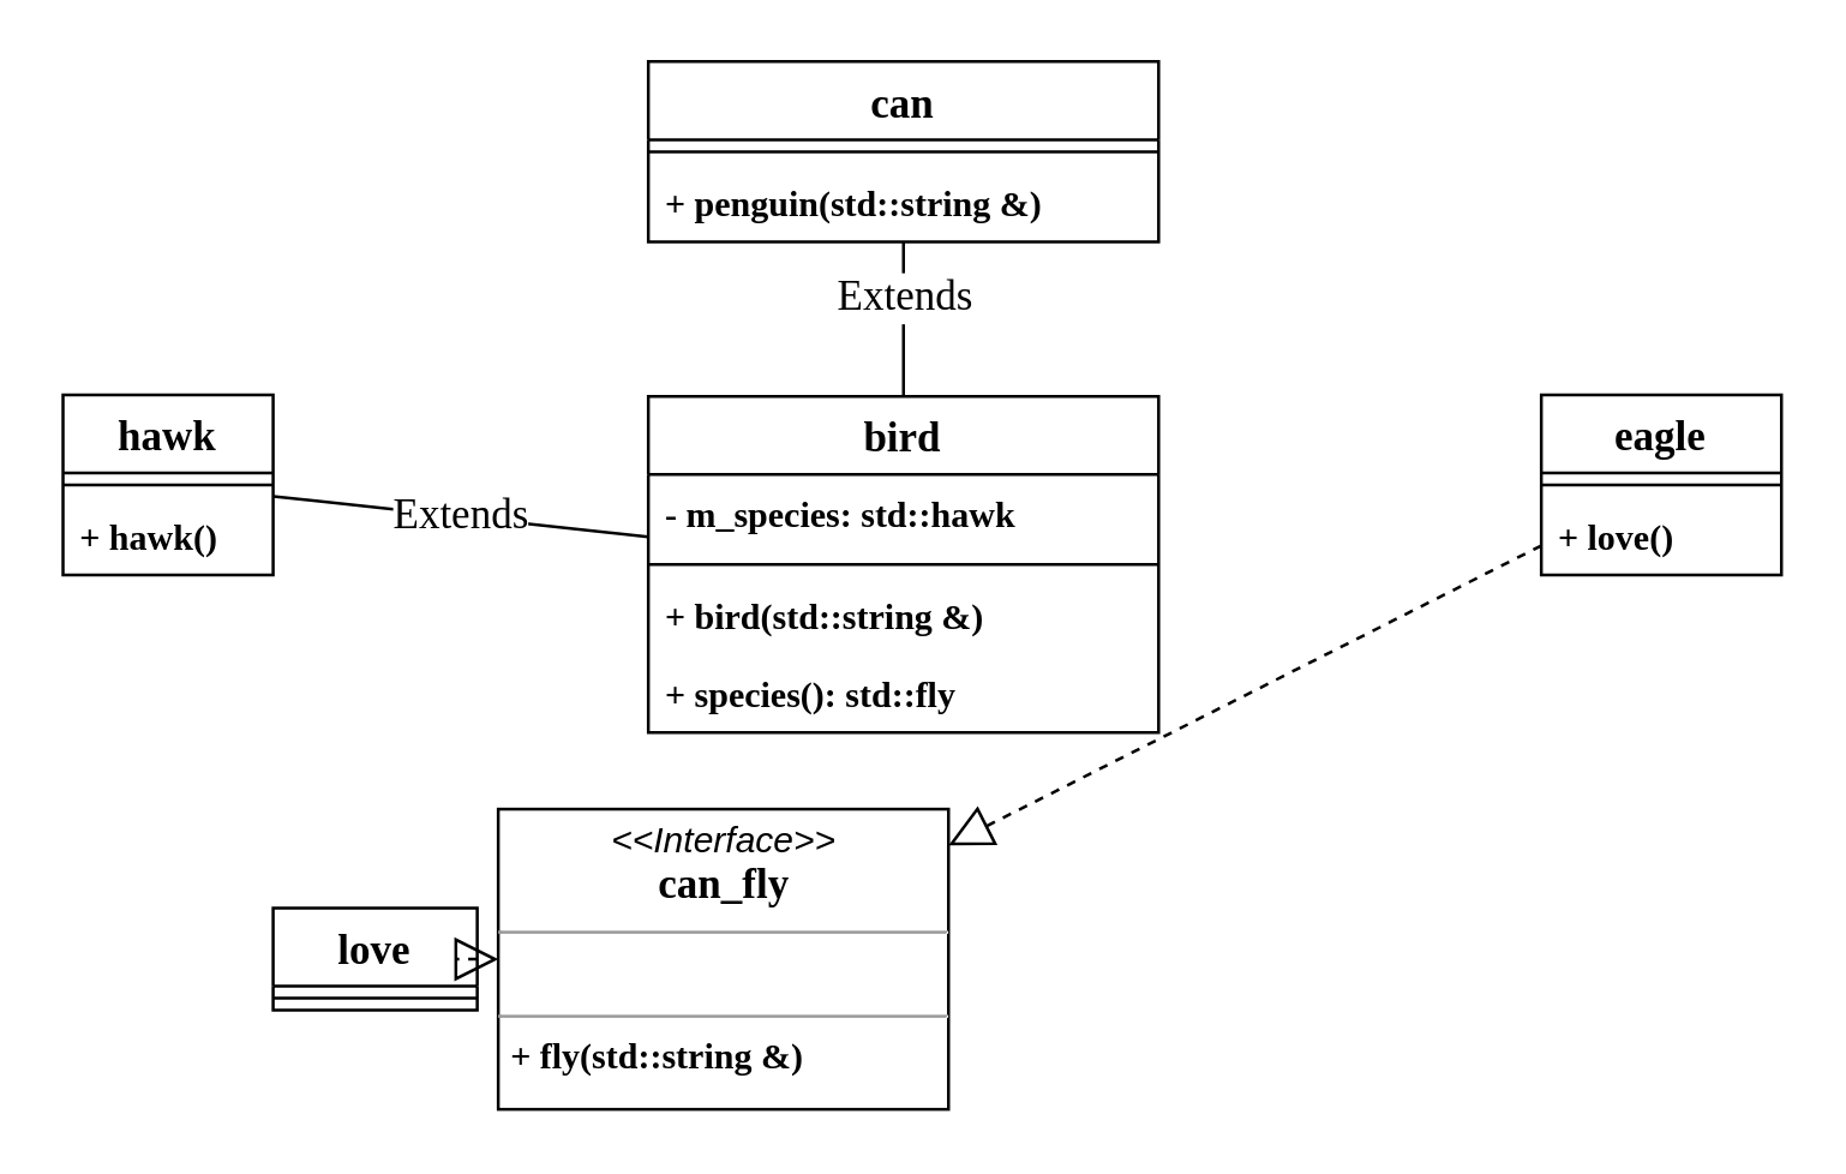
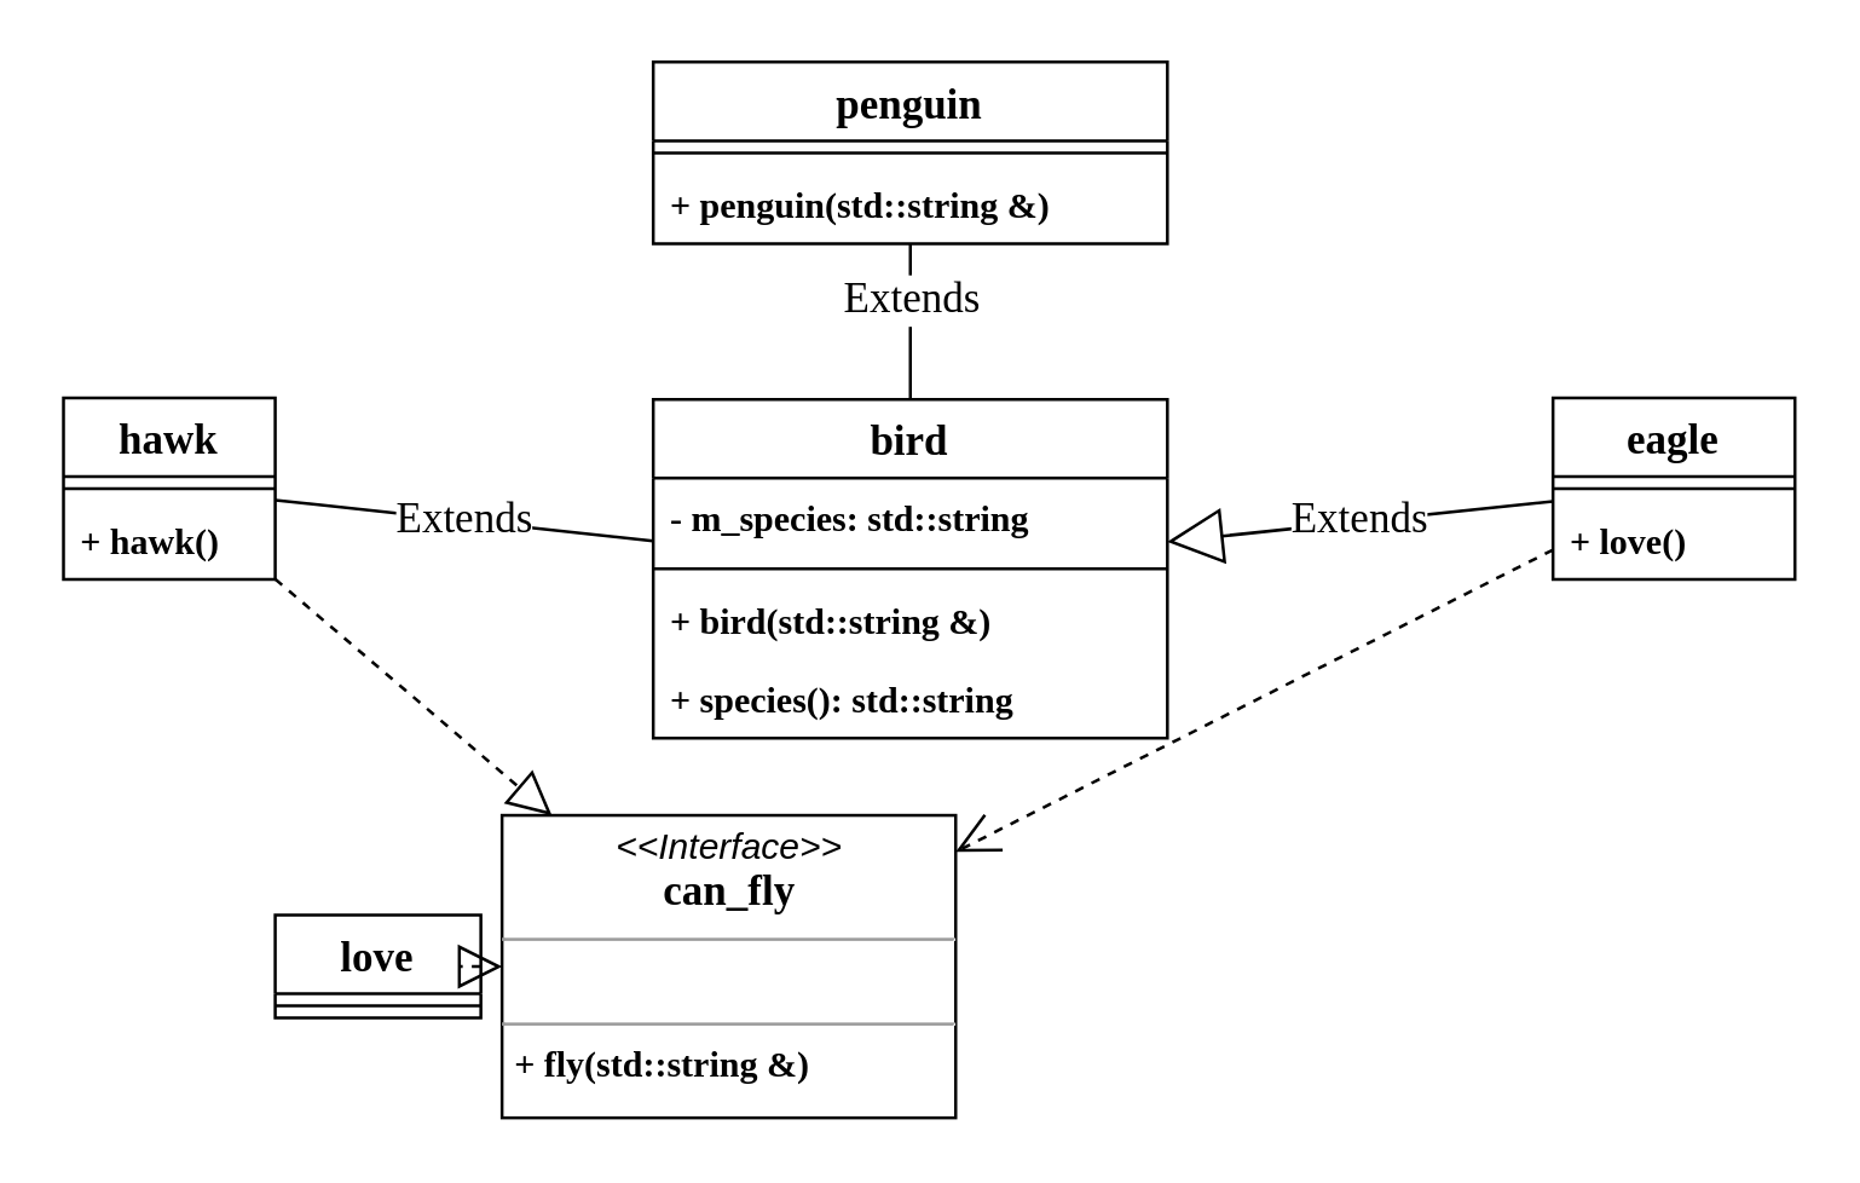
  <mxCell id="0" />
  <mxCell id="1" parent="0" />
  <mxCell id="2" value="bird" style="swimlane;fontStyle=1;align=center;verticalAlign=middle;childLayout=stackLayout;horizontal=1;startSize=26;horizontalStack=0;resizeParent=1;resizeParentMax=0;resizeLast=0;collapsible=1;marginBottom=0;fontFamily=Consolas;fontSize=14;" parent="1" vertex="1"><mxGeometry x="215.5" y="131.5" width="170" height="112" as="geometry" /></mxCell>
- <mxCell id="3" value="- m_species: std::hawk" style="text;strokeColor=none;fillColor=none;align=left;verticalAlign=top;spacingLeft=4;spacingRight=4;overflow=hidden;rotatable=0;points=[[0,0.5],[1,0.5]];portConstraint=eastwest;fontFamily=Consolas;fontStyle=1" parent="2" vertex="1"><mxGeometry y="26" width="170" height="26" as="geometry" /></mxCell>
+ <mxCell id="3" value="- m_species: std::string" style="text;strokeColor=none;fillColor=none;align=left;verticalAlign=top;spacingLeft=4;spacingRight=4;overflow=hidden;rotatable=0;points=[[0,0.5],[1,0.5]];portConstraint=eastwest;fontFamily=Consolas;fontStyle=1" parent="2" vertex="1"><mxGeometry y="26" width="170" height="26" as="geometry" /></mxCell>
  <mxCell id="4" value="" style="line;strokeWidth=1;fillColor=none;align=left;verticalAlign=middle;spacingTop=-1;spacingLeft=3;spacingRight=3;rotatable=0;labelPosition=right;points=[];portConstraint=eastwest;fontFamily=Consolas;" parent="2" vertex="1"><mxGeometry y="52" width="170" height="8" as="geometry" /></mxCell>
  <mxCell id="5" value="+ bird(std::string &amp;)" style="text;strokeColor=none;fillColor=none;align=left;verticalAlign=top;spacingLeft=4;spacingRight=4;overflow=hidden;rotatable=0;points=[[0,0.5],[1,0.5]];portConstraint=eastwest;fontFamily=Consolas;fontStyle=1" parent="2" vertex="1"><mxGeometry y="60" width="170" height="26" as="geometry" /></mxCell>
- <mxCell id="6" value="+ species(): std::fly" style="text;strokeColor=none;fillColor=none;align=left;verticalAlign=top;spacingLeft=4;spacingRight=4;overflow=hidden;rotatable=0;points=[[0,0.5],[1,0.5]];portConstraint=eastwest;fontFamily=Consolas;fontStyle=1" vertex="1" parent="2"><mxGeometry y="86" width="170" height="26" as="geometry" /></mxCell>
+ <mxCell id="6" value="+ species(): std::string" style="text;strokeColor=none;fillColor=none;align=left;verticalAlign=top;spacingLeft=4;spacingRight=4;overflow=hidden;rotatable=0;points=[[0,0.5],[1,0.5]];portConstraint=eastwest;fontFamily=Consolas;fontStyle=1" vertex="1" parent="2"><mxGeometry y="86" width="170" height="26" as="geometry" /></mxCell>
  <mxCell id="7" value="hawk" style="swimlane;fontStyle=1;align=center;verticalAlign=middle;childLayout=stackLayout;horizontal=1;startSize=26;horizontalStack=0;resizeParent=1;resizeParentMax=0;resizeLast=0;collapsible=1;marginBottom=0;fontFamily=Consolas;fontSize=14;" parent="1" vertex="1"><mxGeometry x="20.5" y="131" width="70" height="60" as="geometry" /></mxCell>
  <mxCell id="8" value="" style="line;strokeWidth=1;fillColor=none;align=left;verticalAlign=middle;spacingTop=-1;spacingLeft=3;spacingRight=3;rotatable=0;labelPosition=right;points=[];portConstraint=eastwest;fontFamily=Consolas;" parent="7" vertex="1"><mxGeometry y="26" width="70" height="8" as="geometry" /></mxCell>
  <mxCell id="9" value="+ hawk()" style="text;strokeColor=none;fillColor=none;align=left;verticalAlign=top;spacingLeft=4;spacingRight=4;overflow=hidden;rotatable=0;points=[[0,0.5],[1,0.5]];portConstraint=eastwest;fontFamily=Consolas;fontStyle=1" parent="7" vertex="1"><mxGeometry y="34" width="70" height="26" as="geometry" /></mxCell>
  <mxCell id="10" value="Extends" style="endArrow=none;endSize=16;endFill=0;html=1;fontFamily=Consolas;fontSize=14;" parent="1" source="7" target="2" edge="1"><mxGeometry width="160" relative="1" as="geometry"><mxPoint x="158.68" y="481.5" as="sourcePoint" /><mxPoint x="56.594" y="333.5" as="targetPoint" /></mxGeometry></mxCell>
- <mxCell id="12" value="can" style="swimlane;fontStyle=1;align=center;verticalAlign=middle;childLayout=stackLayout;horizontal=1;startSize=26;horizontalStack=0;resizeParent=1;resizeParentMax=0;resizeLast=0;collapsible=1;marginBottom=0;fontFamily=Consolas;fontSize=14;" parent="1" vertex="1"><mxGeometry x="215.5" y="20" width="170" height="60" as="geometry" /></mxCell>
+ <mxCell id="11" value="" style="endArrow=block;dashed=1;endFill=0;endSize=12;html=1;" parent="1" source="7" target="24" edge="1"><mxGeometry width="160" relative="1" as="geometry"><mxPoint x="-99.5" y="402" as="sourcePoint" /><mxPoint x="252.145" y="283" as="targetPoint" /></mxGeometry></mxCell>
+ <mxCell id="12" value="penguin" style="swimlane;fontStyle=1;align=center;verticalAlign=middle;childLayout=stackLayout;horizontal=1;startSize=26;horizontalStack=0;resizeParent=1;resizeParentMax=0;resizeLast=0;collapsible=1;marginBottom=0;fontFamily=Consolas;fontSize=14;" parent="1" vertex="1"><mxGeometry x="215.5" y="20" width="170" height="60" as="geometry" /></mxCell>
  <mxCell id="13" value="" style="line;strokeWidth=1;fillColor=none;align=left;verticalAlign=middle;spacingTop=-1;spacingLeft=3;spacingRight=3;rotatable=0;labelPosition=right;points=[];portConstraint=eastwest;fontFamily=Consolas;" parent="12" vertex="1"><mxGeometry y="26" width="170" height="8" as="geometry" /></mxCell>
  <mxCell id="14" value="+ penguin(std::string &amp;)" style="text;strokeColor=none;fillColor=none;align=left;verticalAlign=top;spacingLeft=4;spacingRight=4;overflow=hidden;rotatable=0;points=[[0,0.5],[1,0.5]];portConstraint=eastwest;fontFamily=Consolas;fontStyle=1" parent="12" vertex="1"><mxGeometry y="34" width="170" height="26" as="geometry" /></mxCell>
  <mxCell id="15" value="love" style="swimlane;fontStyle=1;align=center;verticalAlign=middle;childLayout=stackLayout;horizontal=1;startSize=26;horizontalStack=0;resizeParent=1;resizeParentMax=0;resizeLast=0;collapsible=1;marginBottom=0;fontFamily=Consolas;fontSize=14;" parent="1" vertex="1"><mxGeometry x="90.5" y="302" width="68" height="34" as="geometry" /></mxCell>
  <mxCell id="16" value="" style="line;strokeWidth=1;fillColor=none;align=left;verticalAlign=middle;spacingTop=-1;spacingLeft=3;spacingRight=3;rotatable=0;labelPosition=right;points=[];portConstraint=eastwest;fontFamily=Consolas;" parent="15" vertex="1"><mxGeometry y="26" width="68" height="8" as="geometry" /></mxCell>
  <mxCell id="17" value="" style="endArrow=block;dashed=1;endFill=0;endSize=12;html=1;" parent="1" source="15" target="24" edge="1"><mxGeometry width="160" relative="1" as="geometry"><mxPoint x="92.188" y="353" as="sourcePoint" /><mxPoint x="230.5" y="313.763" as="targetPoint" /></mxGeometry></mxCell>
- <mxCell id="18" value="" style="endArrow=block;dashed=1;endFill=0;endSize=12;html=1;" parent="1" source="21" target="24" edge="1"><mxGeometry width="160" relative="1" as="geometry"><mxPoint x="512.017" y="235" as="sourcePoint" /><mxPoint x="350.336" y="283" as="targetPoint" /></mxGeometry></mxCell>
+ <mxCell id="18" value="" style="endArrow=open;dashed=1;endFill=0;endSize=12;html=1;" parent="1" source="21" target="24" edge="1"><mxGeometry width="160" relative="1" as="geometry"><mxPoint x="512.017" y="235" as="sourcePoint" /><mxPoint x="350.336" y="283" as="targetPoint" /></mxGeometry></mxCell>
+ <mxCell id="19" value="Extends" style="endArrow=block;endSize=16;endFill=0;html=1;fontFamily=Consolas;fontSize=14;" parent="1" source="21" target="2" edge="1"><mxGeometry width="160" relative="1" as="geometry"><mxPoint x="506" y="209.147" as="sourcePoint" /><mxPoint x="276.059" y="265" as="targetPoint" /></mxGeometry></mxCell>
  <mxCell id="20" value="Extends" style="endArrow=none;endSize=16;endFill=0;html=1;fontFamily=Consolas;fontSize=14;" parent="1" source="12" target="2" edge="1"><mxGeometry x="-0.273" width="160" relative="1" as="geometry"><mxPoint x="215.91" y="375" as="sourcePoint" /><mxPoint x="309.079" y="265" as="targetPoint" /><mxPoint as="offset" /></mxGeometry></mxCell>
  <mxCell id="21" value="eagle" style="swimlane;fontStyle=1;align=center;verticalAlign=middle;childLayout=stackLayout;horizontal=1;startSize=26;horizontalStack=0;resizeParent=1;resizeParentMax=0;resizeLast=0;collapsible=1;marginBottom=0;fontFamily=Consolas;fontSize=14;" parent="1" vertex="1"><mxGeometry x="513" y="131" width="80" height="60" as="geometry" /></mxCell>
  <mxCell id="22" value="" style="line;strokeWidth=1;fillColor=none;align=left;verticalAlign=middle;spacingTop=-1;spacingLeft=3;spacingRight=3;rotatable=0;labelPosition=right;points=[];portConstraint=eastwest;fontFamily=Consolas;" parent="21" vertex="1"><mxGeometry y="26" width="80" height="8" as="geometry" /></mxCell>
  <mxCell id="23" value="+ love()" style="text;strokeColor=none;fillColor=none;align=left;verticalAlign=top;spacingLeft=4;spacingRight=4;overflow=hidden;rotatable=0;points=[[0,0.5],[1,0.5]];portConstraint=eastwest;fontFamily=Consolas;fontStyle=1" parent="21" vertex="1"><mxGeometry y="34" width="80" height="26" as="geometry" /></mxCell>
  <mxCell id="24" value="&lt;p style=&quot;margin: 0px ; margin-top: 4px ; text-align: center&quot;&gt;&lt;i&gt;&amp;lt;&amp;lt;Interface&amp;gt;&amp;gt;&lt;/i&gt;&lt;br&gt;&lt;span style=&quot;font-family: &amp;#34;consolas&amp;#34; ; font-size: 14px ; font-weight: 700&quot;&gt;can_fly&lt;/span&gt;&lt;br&gt;&lt;/p&gt;&lt;hr size=&quot;1&quot;&gt;&lt;p style=&quot;margin: 0px ; margin-left: 4px&quot;&gt;&lt;br&gt;&lt;/p&gt;&lt;hr size=&quot;1&quot;&gt;&lt;p style=&quot;margin: 0px ; margin-left: 4px&quot;&gt;&lt;span style=&quot;font-family: &amp;#34;consolas&amp;#34; ; font-weight: 700&quot;&gt;+&amp;nbsp;fly(std::string &amp;amp;)&lt;/span&gt;&lt;br&gt;&lt;/p&gt;" style="verticalAlign=top;align=left;overflow=fill;fontSize=12;fontFamily=Helvetica;html=1;" parent="1" vertex="1"><mxGeometry x="165.5" y="269" width="150" height="100" as="geometry" /></mxCell>
